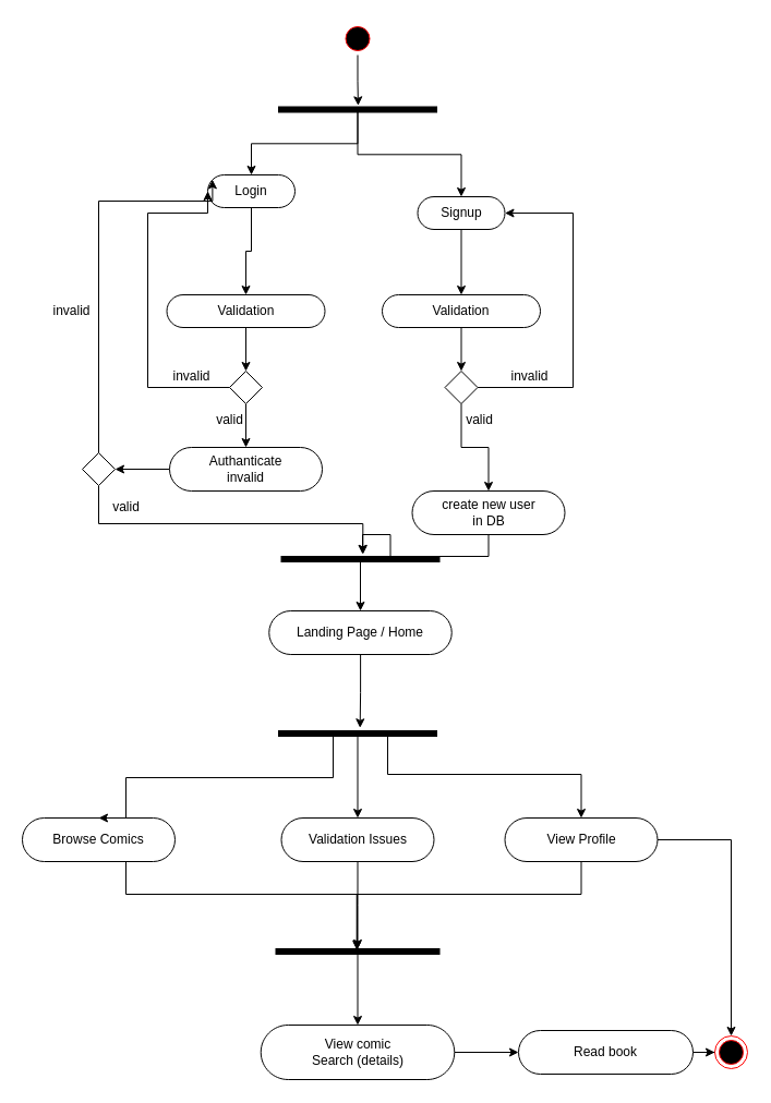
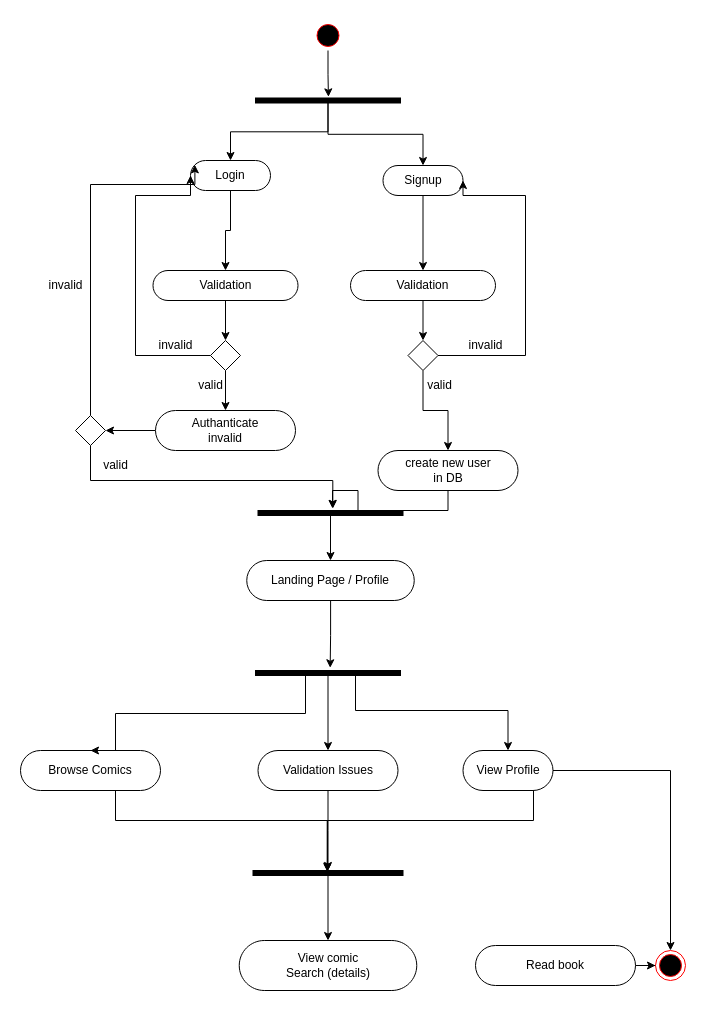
  <mxCell id="0" />
  <mxCell id="1" parent="0" />
  <mxCell id="2" style="edgeStyle=orthogonalEdgeStyle;rounded=0;orthogonalLoop=1;jettySize=auto;html=1;entryX=-0.23;entryY=0.497;entryDx=0;entryDy=0;entryPerimeter=0;" edge="1" parent="1" source="3" target="27"><mxGeometry relative="1" as="geometry"><mxPoint x="315" y="90" as="targetPoint" /></mxGeometry></mxCell>
  <mxCell id="3" value="" style="ellipse;html=1;shape=startState;fillColor=#000000;strokeColor=#ff0000;" vertex="1" parent="1"><mxGeometry x="312.5" y="20" width="30" height="30" as="geometry" /></mxCell>
  <mxCell id="4" style="edgeStyle=orthogonalEdgeStyle;rounded=0;orthogonalLoop=1;jettySize=auto;html=1;entryX=0.5;entryY=0.5;entryDx=0;entryDy=-15;entryPerimeter=0;" edge="1" parent="1" source="5" target="9"><mxGeometry relative="1" as="geometry" /></mxCell>
  <mxCell id="5" value="Login" style="html=1;dashed=0;whiteSpace=wrap;shape=mxgraph.dfd.start" vertex="1" parent="1"><mxGeometry x="190" y="160" width="80" height="30" as="geometry" /></mxCell>
  <mxCell id="6" style="edgeStyle=orthogonalEdgeStyle;rounded=0;orthogonalLoop=1;jettySize=auto;html=1;entryX=0.5;entryY=0.5;entryDx=0;entryDy=-15;entryPerimeter=0;" edge="1" parent="1" source="7" target="18"><mxGeometry relative="1" as="geometry" /></mxCell>
- <mxCell id="7" value="Signup" style="html=1;dashed=0;whiteSpace=wrap;shape=mxgraph.dfd.start" vertex="1" parent="1"><mxGeometry x="382.5" y="180" width="80" height="30" as="geometry" /></mxCell>
+ <mxCell id="7" value="Signup" style="html=1;dashed=0;whiteSpace=wrap;shape=mxgraph.dfd.start" vertex="1" parent="1"><mxGeometry x="382.5" y="165" width="80" height="30" as="geometry" /></mxCell>
  <mxCell id="8" style="edgeStyle=orthogonalEdgeStyle;rounded=0;orthogonalLoop=1;jettySize=auto;html=1;entryX=0.5;entryY=0;entryDx=0;entryDy=0;" edge="1" parent="1" source="9" target="12"><mxGeometry relative="1" as="geometry" /></mxCell>
  <mxCell id="9" value="Validation" style="html=1;dashed=0;whiteSpace=wrap;shape=mxgraph.dfd.start" vertex="1" parent="1"><mxGeometry x="152.5" y="270" width="145" height="30" as="geometry" /></mxCell>
  <mxCell id="10" style="edgeStyle=orthogonalEdgeStyle;rounded=0;orthogonalLoop=1;jettySize=auto;html=1;entryX=0.5;entryY=0.5;entryDx=0;entryDy=-20;entryPerimeter=0;" edge="1" parent="1" source="12" target="16"><mxGeometry relative="1" as="geometry" /></mxCell>
  <mxCell id="11" style="edgeStyle=orthogonalEdgeStyle;rounded=0;orthogonalLoop=1;jettySize=auto;html=1;entryX=0;entryY=0.5;entryDx=0;entryDy=0;entryPerimeter=0;" edge="1" parent="1" source="12" target="5"><mxGeometry relative="1" as="geometry"><Array as="points"><mxPoint x="135" y="355" /><mxPoint x="135" y="195" /></Array></mxGeometry></mxCell>
  <mxCell id="12" value="" style="rhombus;" vertex="1" parent="1"><mxGeometry x="210" y="340" width="30" height="30" as="geometry" /></mxCell>
  <mxCell id="13" style="edgeStyle=orthogonalEdgeStyle;rounded=0;orthogonalLoop=1;jettySize=auto;html=1;entryX=-0.44;entryY=0.486;entryDx=0;entryDy=0;entryPerimeter=0;" edge="1" parent="1" source="14" target="29"><mxGeometry relative="1" as="geometry" /></mxCell>
  <mxCell id="14" value="create new user&lt;br&gt;in DB" style="html=1;dashed=0;whiteSpace=wrap;shape=mxgraph.dfd.start" vertex="1" parent="1"><mxGeometry x="377.5" y="450" width="140" height="40" as="geometry" /></mxCell>
  <mxCell id="15" style="edgeStyle=orthogonalEdgeStyle;rounded=0;orthogonalLoop=1;jettySize=auto;html=1;entryX=1;entryY=0.5;entryDx=0;entryDy=0;" edge="1" parent="1" source="16" target="24"><mxGeometry relative="1" as="geometry" /></mxCell>
  <mxCell id="16" value="Authanticate &lt;br&gt;invalid" style="html=1;dashed=0;whiteSpace=wrap;shape=mxgraph.dfd.start" vertex="1" parent="1"><mxGeometry x="155" y="410" width="140" height="40" as="geometry" /></mxCell>
  <mxCell id="17" style="edgeStyle=orthogonalEdgeStyle;rounded=0;orthogonalLoop=1;jettySize=auto;html=1;entryX=0.5;entryY=0;entryDx=0;entryDy=0;" edge="1" parent="1" source="18" target="21"><mxGeometry relative="1" as="geometry" /></mxCell>
  <mxCell id="18" value="Validation" style="html=1;dashed=0;whiteSpace=wrap;shape=mxgraph.dfd.start" vertex="1" parent="1"><mxGeometry x="350" y="270" width="145" height="30" as="geometry" /></mxCell>
  <mxCell id="19" style="edgeStyle=orthogonalEdgeStyle;rounded=0;orthogonalLoop=1;jettySize=auto;html=1;entryX=1;entryY=0.5;entryDx=0;entryDy=0;entryPerimeter=0;" edge="1" parent="1" source="21" target="7"><mxGeometry relative="1" as="geometry"><Array as="points"><mxPoint x="525" y="355" /><mxPoint x="525" y="195" /></Array></mxGeometry></mxCell>
  <mxCell id="20" style="edgeStyle=orthogonalEdgeStyle;rounded=0;orthogonalLoop=1;jettySize=auto;html=1;entryX=0.5;entryY=0.5;entryDx=0;entryDy=-20;entryPerimeter=0;" edge="1" parent="1" source="21" target="14"><mxGeometry relative="1" as="geometry" /></mxCell>
  <mxCell id="21" value="" style="rhombus;" vertex="1" parent="1"><mxGeometry x="407.5" y="340" width="30" height="30" as="geometry" /></mxCell>
  <mxCell id="22" style="edgeStyle=orthogonalEdgeStyle;rounded=0;orthogonalLoop=1;jettySize=auto;html=1;entryX=0;entryY=0;entryDx=4.395;entryDy=4.395;entryPerimeter=0;" edge="1" parent="1" source="24" target="5"><mxGeometry relative="1" as="geometry"><Array as="points"><mxPoint x="90" y="184" /></Array></mxGeometry></mxCell>
  <mxCell id="23" style="edgeStyle=orthogonalEdgeStyle;rounded=0;orthogonalLoop=1;jettySize=auto;html=1;entryX=-0.39;entryY=0.484;entryDx=0;entryDy=0;entryPerimeter=0;" edge="1" parent="1" source="24" target="29"><mxGeometry relative="1" as="geometry"><Array as="points"><mxPoint x="90" y="480" /><mxPoint x="332" y="480" /></Array></mxGeometry></mxCell>
  <mxCell id="24" value="" style="rhombus;" vertex="1" parent="1"><mxGeometry x="75" y="415" width="30" height="30" as="geometry" /></mxCell>
  <mxCell id="25" style="edgeStyle=orthogonalEdgeStyle;rounded=0;orthogonalLoop=1;jettySize=auto;html=1;entryX=0.5;entryY=0.5;entryDx=0;entryDy=-15;entryPerimeter=0;" edge="1" parent="1" source="27" target="5"><mxGeometry relative="1" as="geometry" /></mxCell>
  <mxCell id="26" style="edgeStyle=orthogonalEdgeStyle;rounded=0;orthogonalLoop=1;jettySize=auto;html=1;entryX=0.5;entryY=0.5;entryDx=0;entryDy=-15;entryPerimeter=0;" edge="1" parent="1" source="27" target="7"><mxGeometry relative="1" as="geometry" /></mxCell>
  <mxCell id="27" value="" style="html=1;points=[];perimeter=orthogonalPerimeter;fillColor=strokeColor;rotation=90;" vertex="1" parent="1"><mxGeometry x="325" y="27.5" width="5" height="145" as="geometry" /></mxCell>
  <mxCell id="28" style="edgeStyle=orthogonalEdgeStyle;rounded=0;orthogonalLoop=1;jettySize=auto;html=1;entryX=0.5;entryY=0.5;entryDx=0;entryDy=-20;entryPerimeter=0;" edge="1" parent="1" source="29" target="31"><mxGeometry relative="1" as="geometry" /></mxCell>
  <mxCell id="29" value="" style="html=1;points=[];perimeter=orthogonalPerimeter;fillColor=strokeColor;rotation=90;" vertex="1" parent="1"><mxGeometry x="327.5" y="440" width="5" height="145" as="geometry" /></mxCell>
  <mxCell id="30" style="edgeStyle=orthogonalEdgeStyle;rounded=0;orthogonalLoop=1;jettySize=auto;html=1;entryX=-0.545;entryY=0.485;entryDx=0;entryDy=0;entryPerimeter=0;" edge="1" parent="1" source="31" target="42"><mxGeometry relative="1" as="geometry" /></mxCell>
- <mxCell id="31" value="Landing Page / Home" style="html=1;dashed=0;whiteSpace=wrap;shape=mxgraph.dfd.start" vertex="1" parent="1"><mxGeometry x="246.25" y="560" width="167.5" height="40" as="geometry" /></mxCell>
+ <mxCell id="31" value="Landing Page / Profile" style="html=1;dashed=0;whiteSpace=wrap;shape=mxgraph.dfd.start" vertex="1" parent="1"><mxGeometry x="246.25" y="560" width="167.5" height="40" as="geometry" /></mxCell>
  <mxCell id="32" style="edgeStyle=orthogonalEdgeStyle;rounded=0;orthogonalLoop=1;jettySize=auto;html=1;entryX=0.283;entryY=0.504;entryDx=0;entryDy=0;entryPerimeter=0;" edge="1" parent="1" source="33" target="44"><mxGeometry relative="1" as="geometry"><Array as="points"><mxPoint x="115" y="820" /><mxPoint x="327" y="820" /></Array></mxGeometry></mxCell>
  <mxCell id="33" value="Browse Comics" style="html=1;dashed=0;whiteSpace=wrap;shape=mxgraph.dfd.start" vertex="1" parent="1"><mxGeometry x="20" y="750" width="140" height="40" as="geometry" /></mxCell>
  <mxCell id="34" style="edgeStyle=orthogonalEdgeStyle;rounded=0;orthogonalLoop=1;jettySize=auto;html=1;" edge="1" parent="1" source="35"><mxGeometry relative="1" as="geometry"><mxPoint x="327.5" y="870" as="targetPoint" /></mxGeometry></mxCell>
  <mxCell id="35" value="Validation Issues" style="html=1;dashed=0;whiteSpace=wrap;shape=mxgraph.dfd.start" vertex="1" parent="1"><mxGeometry x="257.5" y="750" width="140" height="40" as="geometry" /></mxCell>
  <mxCell id="36" style="edgeStyle=orthogonalEdgeStyle;rounded=0;orthogonalLoop=1;jettySize=auto;html=1;entryX=0.5;entryY=0;entryDx=0;entryDy=0;" edge="1" parent="1" source="38" target="49"><mxGeometry relative="1" as="geometry" /></mxCell>
  <mxCell id="37" style="edgeStyle=orthogonalEdgeStyle;rounded=0;orthogonalLoop=1;jettySize=auto;html=1;entryX=0.12;entryY=0.505;entryDx=0;entryDy=0;entryPerimeter=0;" edge="1" parent="1" source="38" target="44"><mxGeometry relative="1" as="geometry"><Array as="points"><mxPoint x="533" y="820" /><mxPoint x="327" y="820" /></Array></mxGeometry></mxCell>
- <mxCell id="38" value="View Profile" style="html=1;dashed=0;whiteSpace=wrap;shape=mxgraph.dfd.start" vertex="1" parent="1"><mxGeometry x="462.5" y="750" width="140" height="40" as="geometry" /></mxCell>
+ <mxCell id="38" value="View Profile" style="html=1;dashed=0;whiteSpace=wrap;shape=mxgraph.dfd.start" vertex="1" parent="1"><mxGeometry x="462.5" y="750" width="90" height="40" as="geometry" /></mxCell>
  <mxCell id="39" style="edgeStyle=orthogonalEdgeStyle;rounded=0;orthogonalLoop=1;jettySize=auto;html=1;entryX=0.5;entryY=0.5;entryDx=0;entryDy=-20;entryPerimeter=0;exitX=1;exitY=0.478;exitDx=0;exitDy=0;exitPerimeter=0;" edge="1" parent="1" source="42" target="33"><mxGeometry relative="1" as="geometry"><Array as="points"><mxPoint x="305" y="675" /><mxPoint x="305" y="713" /><mxPoint x="115" y="713" /></Array></mxGeometry></mxCell>
  <mxCell id="40" style="edgeStyle=orthogonalEdgeStyle;rounded=0;orthogonalLoop=1;jettySize=auto;html=1;entryX=0.5;entryY=0.5;entryDx=0;entryDy=-20;entryPerimeter=0;" edge="1" parent="1" source="42" target="35"><mxGeometry relative="1" as="geometry" /></mxCell>
  <mxCell id="41" style="edgeStyle=orthogonalEdgeStyle;rounded=0;orthogonalLoop=1;jettySize=auto;html=1;entryX=0.5;entryY=0.5;entryDx=0;entryDy=-20;entryPerimeter=0;" edge="1" parent="1" source="42" target="38"><mxGeometry relative="1" as="geometry"><mxPoint x="385" y="720" as="targetPoint" /><Array as="points"><mxPoint x="355" y="710" /><mxPoint x="533" y="710" /></Array></mxGeometry></mxCell>
  <mxCell id="42" value="" style="html=1;points=[];perimeter=orthogonalPerimeter;fillColor=strokeColor;rotation=90;" vertex="1" parent="1"><mxGeometry x="325" y="600" width="5" height="145" as="geometry" /></mxCell>
  <mxCell id="43" style="edgeStyle=orthogonalEdgeStyle;rounded=0;orthogonalLoop=1;jettySize=auto;html=1;entryX=0.5;entryY=0.5;entryDx=0;entryDy=-25;entryPerimeter=0;" edge="1" parent="1" source="44" target="46"><mxGeometry relative="1" as="geometry" /></mxCell>
  <mxCell id="44" value="" style="html=1;points=[];perimeter=orthogonalPerimeter;fillColor=strokeColor;rotation=90;" vertex="1" parent="1"><mxGeometry x="325" y="797.5" width="5" height="150" as="geometry" /></mxCell>
- <mxCell id="45" style="edgeStyle=orthogonalEdgeStyle;rounded=0;orthogonalLoop=1;jettySize=auto;html=1;entryX=0;entryY=0.5;entryDx=0;entryDy=0;entryPerimeter=0;" edge="1" parent="1" source="46" target="48"><mxGeometry relative="1" as="geometry" /></mxCell>
  <mxCell id="46" value="View comic &lt;br&gt;Search (details)" style="html=1;dashed=0;whiteSpace=wrap;shape=mxgraph.dfd.start" vertex="1" parent="1"><mxGeometry x="238.75" y="940" width="177.5" height="50" as="geometry" /></mxCell>
  <mxCell id="47" style="edgeStyle=orthogonalEdgeStyle;rounded=0;orthogonalLoop=1;jettySize=auto;html=1;entryX=0;entryY=0.5;entryDx=0;entryDy=0;" edge="1" parent="1" source="48" target="49"><mxGeometry relative="1" as="geometry" /></mxCell>
  <mxCell id="48" value="Read book" style="html=1;dashed=0;whiteSpace=wrap;shape=mxgraph.dfd.start" vertex="1" parent="1"><mxGeometry x="475" y="945" width="160" height="40" as="geometry" /></mxCell>
  <mxCell id="49" value="" style="ellipse;html=1;shape=endState;fillColor=#000000;strokeColor=#ff0000;" vertex="1" parent="1"><mxGeometry x="655" y="950" width="30" height="30" as="geometry" /></mxCell>
  <mxCell id="50" value="invalid" style="text;html=1;align=center;verticalAlign=middle;resizable=0;points=[];autosize=1;strokeColor=none;fillColor=none;" vertex="1" parent="1"><mxGeometry x="455" y="330" width="60" height="30" as="geometry" /></mxCell>
  <mxCell id="51" value="valid" style="text;html=1;align=center;verticalAlign=middle;resizable=0;points=[];autosize=1;strokeColor=none;fillColor=none;" vertex="1" parent="1"><mxGeometry x="413.75" y="370" width="50" height="30" as="geometry" /></mxCell>
  <mxCell id="52" value="invalid" style="text;html=1;align=center;verticalAlign=middle;resizable=0;points=[];autosize=1;strokeColor=none;fillColor=none;" vertex="1" parent="1"><mxGeometry x="145" y="330" width="60" height="30" as="geometry" /></mxCell>
  <mxCell id="53" value="valid" style="text;html=1;align=center;verticalAlign=middle;resizable=0;points=[];autosize=1;strokeColor=none;fillColor=none;" vertex="1" parent="1"><mxGeometry x="185" y="370" width="50" height="30" as="geometry" /></mxCell>
  <mxCell id="54" value="invalid" style="text;html=1;align=center;verticalAlign=middle;resizable=0;points=[];autosize=1;strokeColor=none;fillColor=none;" vertex="1" parent="1"><mxGeometry x="35" y="270" width="60" height="30" as="geometry" /></mxCell>
  <mxCell id="55" value="valid" style="text;html=1;align=center;verticalAlign=middle;resizable=0;points=[];autosize=1;strokeColor=none;fillColor=none;" vertex="1" parent="1"><mxGeometry x="90" y="450" width="50" height="30" as="geometry" /></mxCell>
